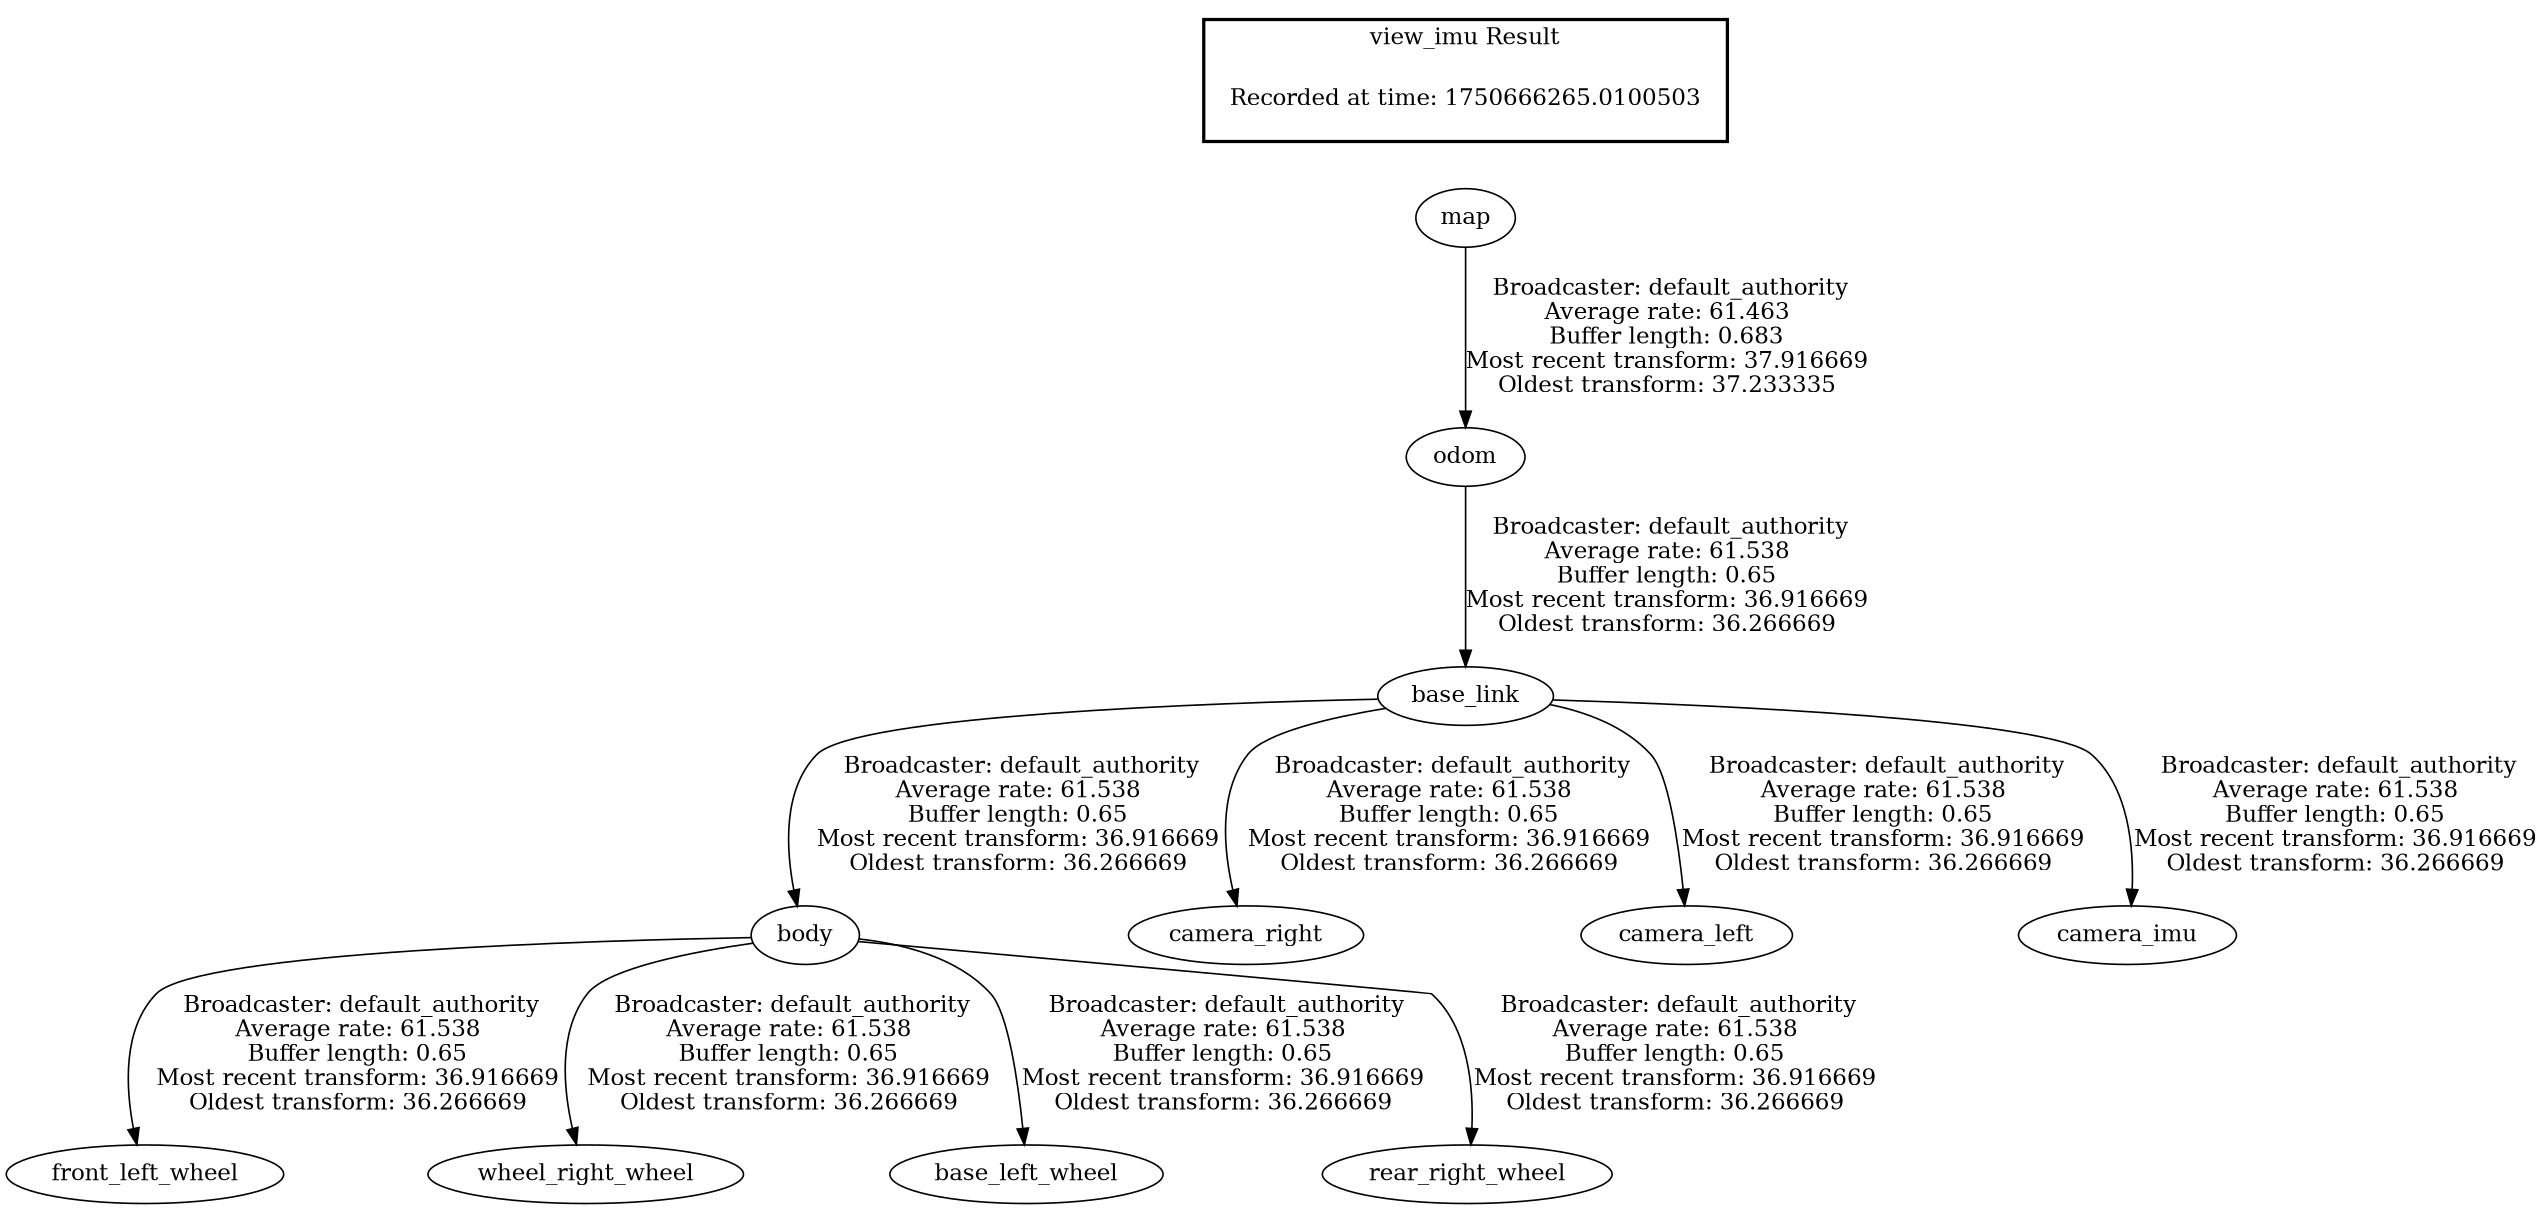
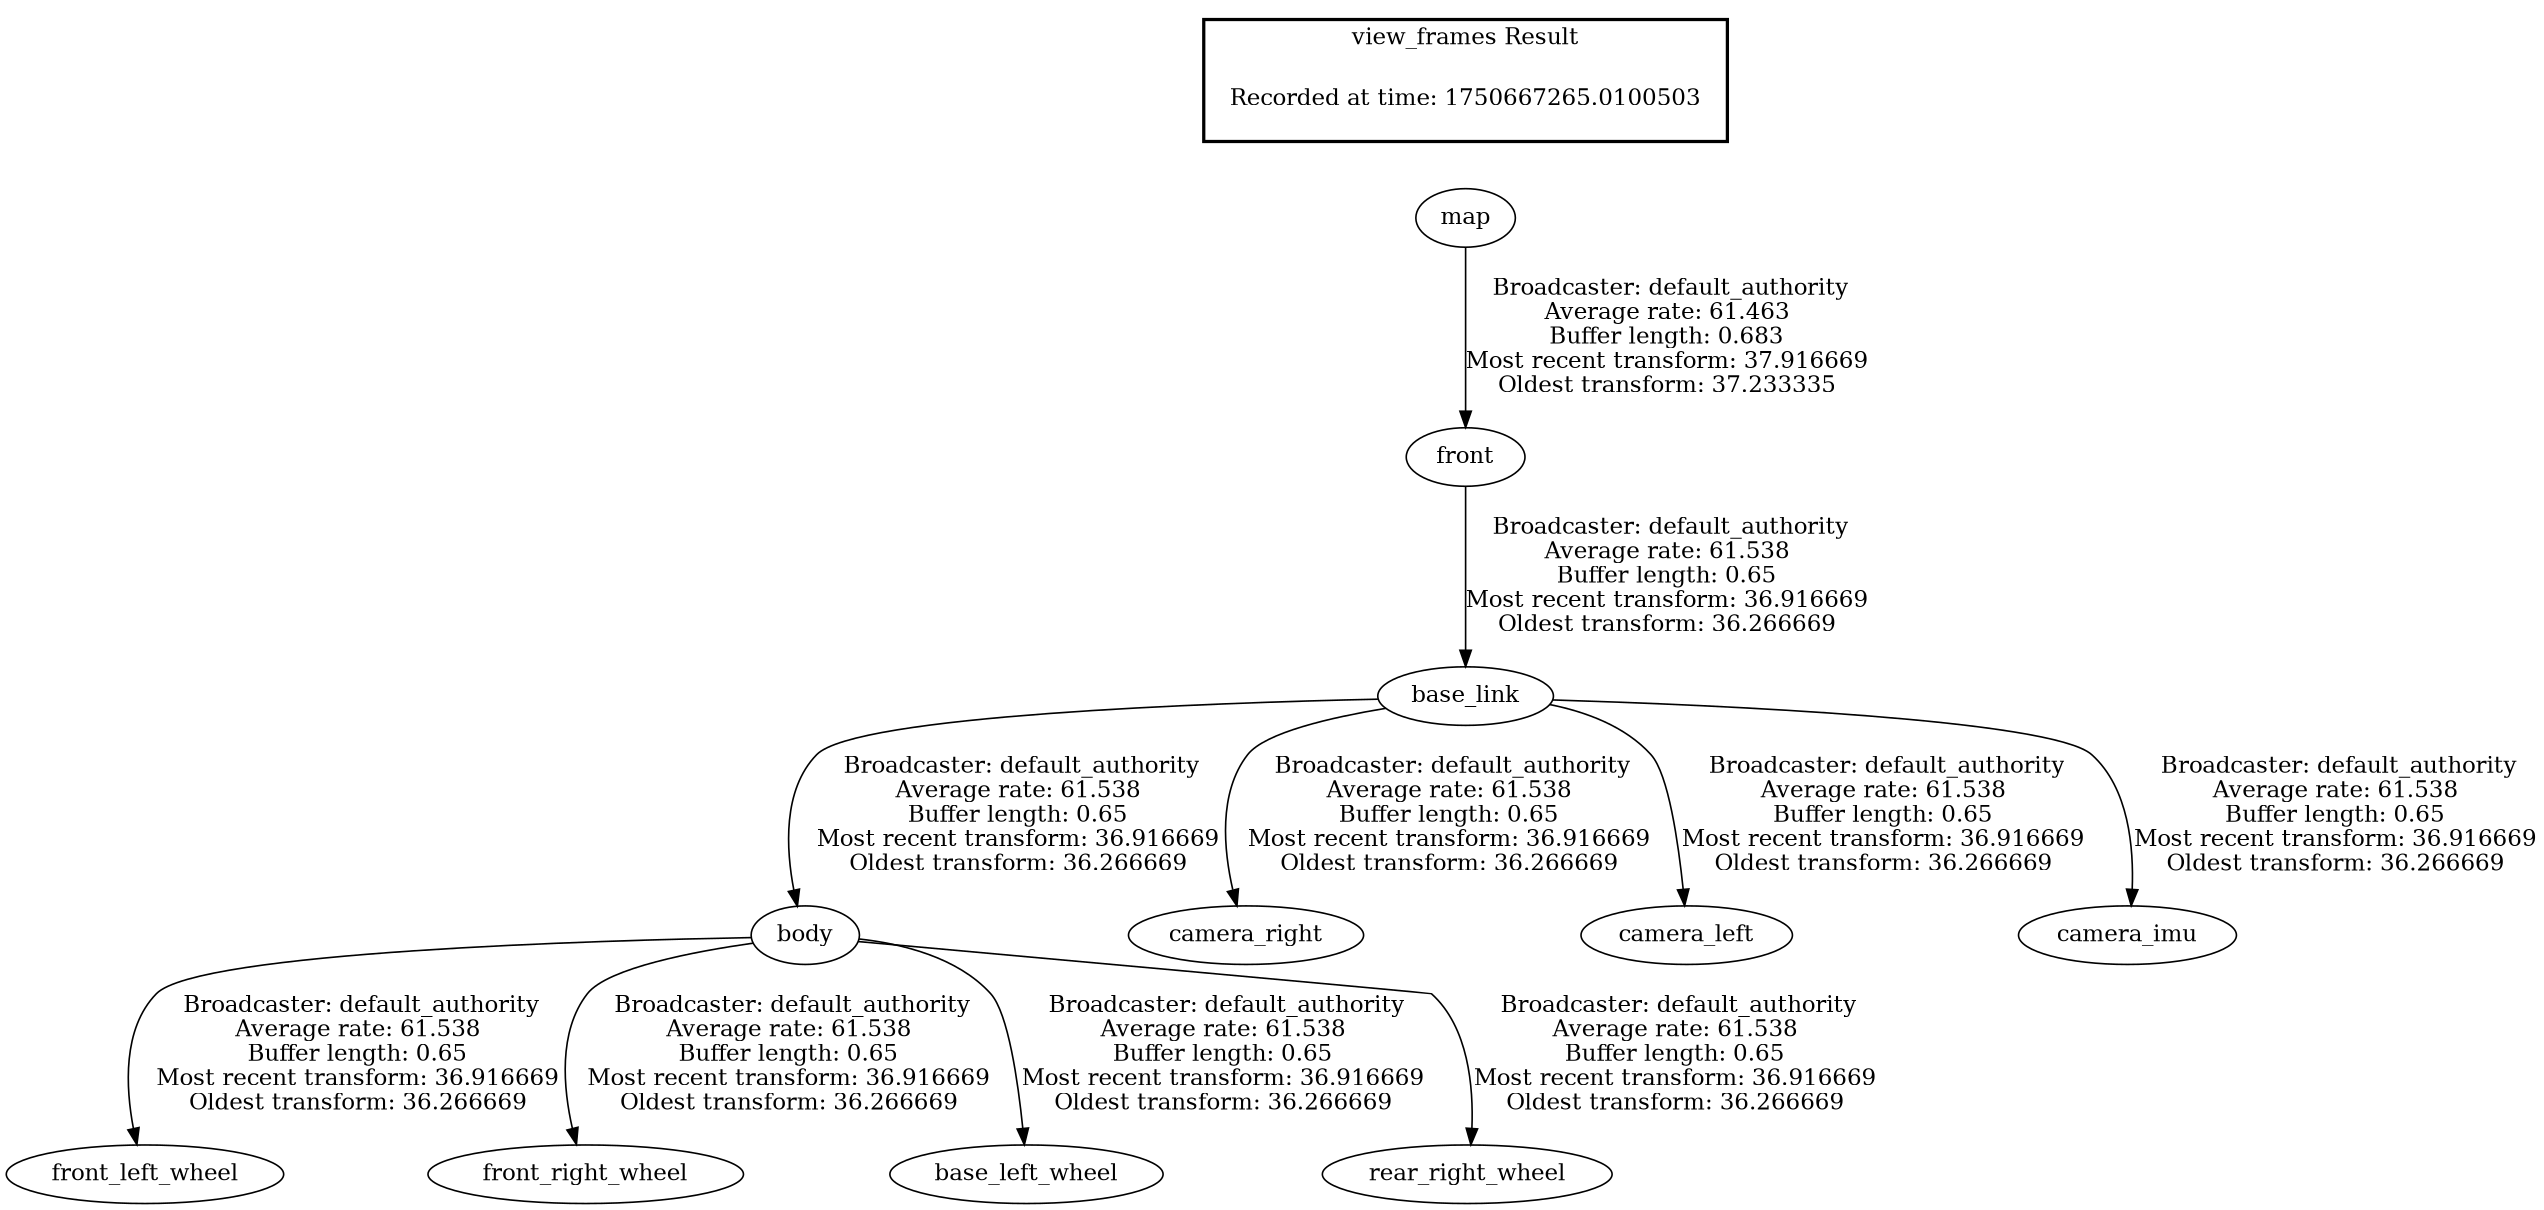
  digraph {
-   "Recorded at time: 1750667265.0100503" [shape=plaintext label="Recorded at time: 1750666265.0100503"]
+   "Recorded at time: 1750667265.0100503" [shape=plaintext]
    map
-   odom
+   odom [label=front]
    base_link
    body
    camera_right
    camera_left
    camera_imu
    front_left_wheel
-   front_right_wheel [label=wheel_right_wheel]
+   front_right_wheel
    n11 [label=base_left_wheel]
    rear_right_wheel
    subgraph cluster_1 {
      color=black
-     label="view_imu Result"
+     label="view_frames Result"
      style=bold
      "Recorded at time: 1750667265.0100503"
    }
    "Recorded at time: 1750667265.0100503" -> map [style=invis]
    map -> odom [label=" Broadcaster: default_authority\nAverage rate: 61.463\nBuffer length: 0.683\nMost recent transform: 37.916669\nOldest transform: 37.233335\n"]
    odom -> base_link [label=" Broadcaster: default_authority\nAverage rate: 61.538\nBuffer length: 0.65\nMost recent transform: 36.916669\nOldest transform: 36.266669\n"]
    base_link -> body [label=" Broadcaster: default_authority\nAverage rate: 61.538\nBuffer length: 0.65\nMost recent transform: 36.916669\nOldest transform: 36.266669\n"]
    base_link -> camera_right [label=" Broadcaster: default_authority\nAverage rate: 61.538\nBuffer length: 0.65\nMost recent transform: 36.916669\nOldest transform: 36.266669\n"]
    base_link -> camera_left [label=" Broadcaster: default_authority\nAverage rate: 61.538\nBuffer length: 0.65\nMost recent transform: 36.916669\nOldest transform: 36.266669\n"]
    base_link -> camera_imu [label=" Broadcaster: default_authority\nAverage rate: 61.538\nBuffer length: 0.65\nMost recent transform: 36.916669\nOldest transform: 36.266669\n"]
    body -> front_left_wheel [label=" Broadcaster: default_authority\nAverage rate: 61.538\nBuffer length: 0.65\nMost recent transform: 36.916669\nOldest transform: 36.266669\n"]
    body -> front_right_wheel [label=" Broadcaster: default_authority\nAverage rate: 61.538\nBuffer length: 0.65\nMost recent transform: 36.916669\nOldest transform: 36.266669\n"]
    body -> n11 [label=" Broadcaster: default_authority\nAverage rate: 61.538\nBuffer length: 0.65\nMost recent transform: 36.916669\nOldest transform: 36.266669\n"]
    body -> rear_right_wheel [label=" Broadcaster: default_authority\nAverage rate: 61.538\nBuffer length: 0.65\nMost recent transform: 36.916669\nOldest transform: 36.266669\n"]
  }
